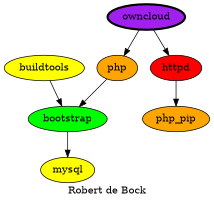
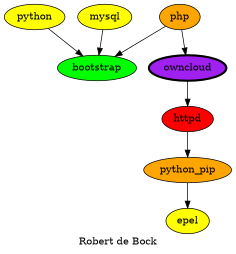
  digraph {
    label="Robert de Bock"
    node [fillcolor=yellow style=filled]
    bootstrap [fillcolor=green]
-   buildtools
+   buildtools [label=python]
    mysql
-   python_pip [fillcolor=orange label=php_pip]
+   python_pip [fillcolor=orange]
+   epel
    php [fillcolor=orange]
    httpd [fillcolor=red]
    owncloud [fillcolor=purple penwidth=3]
    buildtools -> bootstrap
-   bootstrap -> mysql
+   mysql -> bootstrap
+   python_pip -> epel
    php -> bootstrap
    httpd -> python_pip
-   owncloud -> php
+   php -> owncloud
    owncloud -> httpd
  }
